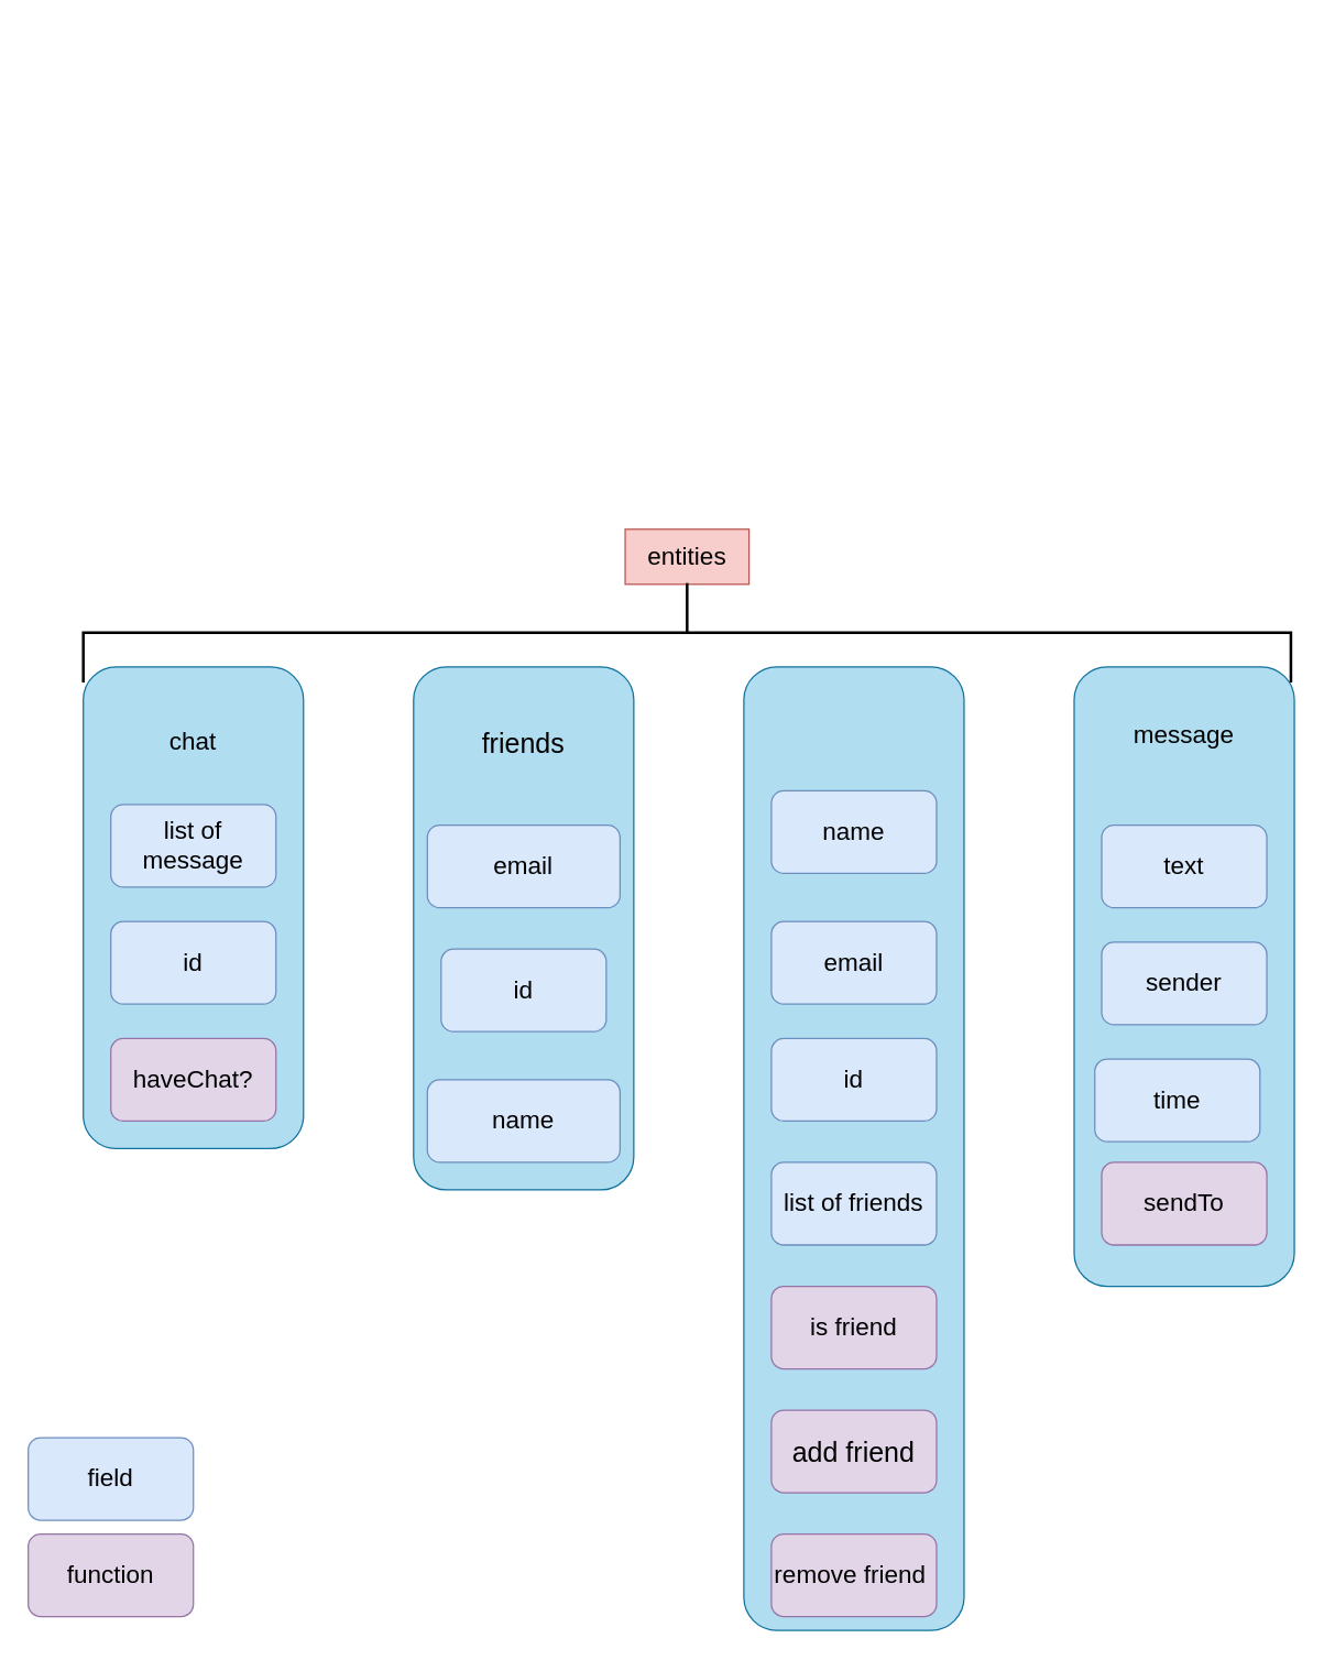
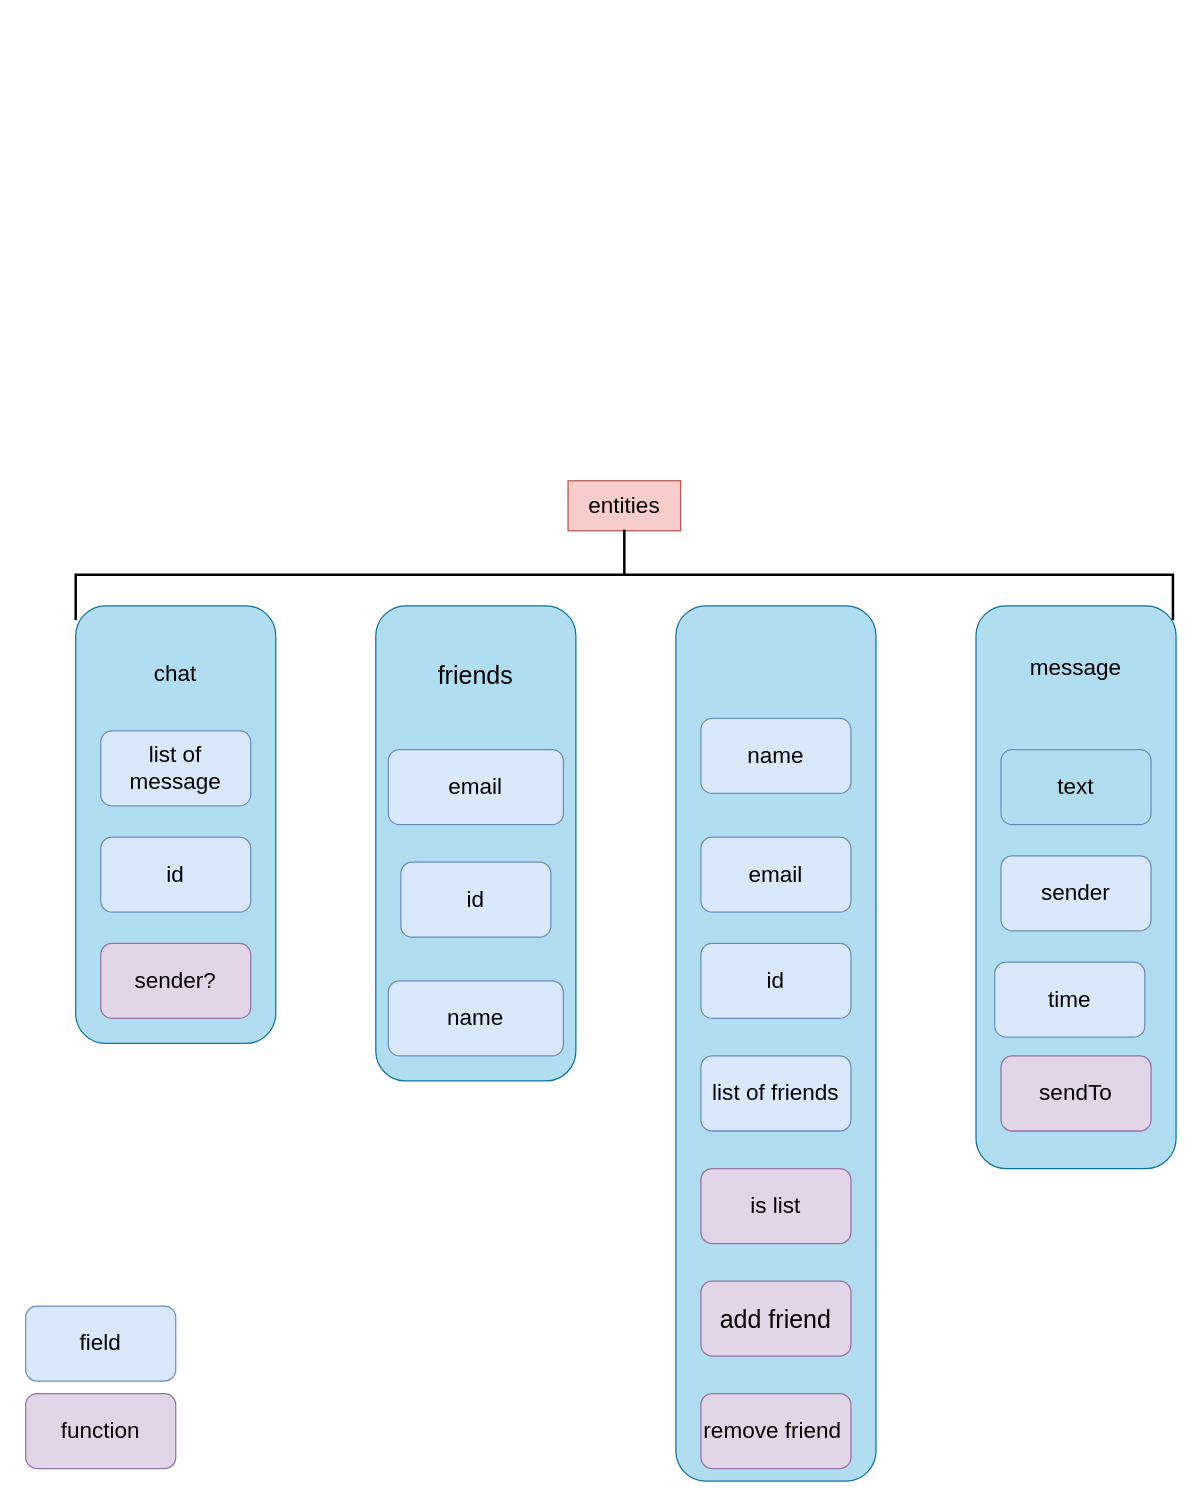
  <mxCell id="0" />
  <mxCell id="1" parent="0" />
  <mxCell id="2" value="" style="rounded=1;whiteSpace=wrap;html=1;fontSize=18;fillColor=#b1ddf0;strokeColor=#10739e;" vertex="1" parent="1"><mxGeometry x="300" y="484" width="160" height="380" as="geometry" /></mxCell>
  <mxCell id="3" value="name" style="rounded=1;whiteSpace=wrap;html=1;fontSize=18;fillColor=#dae8fc;strokeColor=#6c8ebf;" vertex="1" parent="1"><mxGeometry x="310" y="784" width="140" height="60" as="geometry" /></mxCell>
  <mxCell id="4" value="email" style="rounded=1;whiteSpace=wrap;html=1;fontSize=18;fillColor=#dae8fc;strokeColor=#6c8ebf;" vertex="1" parent="1"><mxGeometry x="310" y="599" width="140" height="60" as="geometry" /></mxCell>
  <mxCell id="5" value="id" style="rounded=1;whiteSpace=wrap;html=1;fontSize=18;fillColor=#dae8fc;strokeColor=#6c8ebf;" vertex="1" parent="1"><mxGeometry x="320" y="689" width="120" height="60" as="geometry" /></mxCell>
  <mxCell id="6" value="friends" style="text;html=1;strokeColor=none;fillColor=none;align=center;verticalAlign=middle;whiteSpace=wrap;rounded=0;fontSize=20;" vertex="1" parent="1"><mxGeometry x="340" y="524" width="80" height="30" as="geometry" /></mxCell>
  <mxCell id="7" value="" style="rounded=1;whiteSpace=wrap;html=1;fontSize=18;fillColor=#b1ddf0;strokeColor=#10739e;" vertex="1" parent="1"><mxGeometry x="540" y="484" width="160" height="700" as="geometry" /></mxCell>
  <mxCell id="8" value="name" style="rounded=1;whiteSpace=wrap;html=1;fontSize=18;fillColor=#dae8fc;strokeColor=#6c8ebf;" vertex="1" parent="1"><mxGeometry x="560" y="574" width="120" height="60" as="geometry" /></mxCell>
  <mxCell id="9" value="email" style="rounded=1;whiteSpace=wrap;html=1;fontSize=18;fillColor=#dae8fc;strokeColor=#6c8ebf;" vertex="1" parent="1"><mxGeometry x="560" y="669" width="120" height="60" as="geometry" /></mxCell>
  <mxCell id="10" value="id" style="rounded=1;whiteSpace=wrap;html=1;fontSize=18;fillColor=#dae8fc;strokeColor=#6c8ebf;" vertex="1" parent="1"><mxGeometry x="560" y="754" width="120" height="60" as="geometry" /></mxCell>
  <mxCell id="11" value="list of friends" style="rounded=1;whiteSpace=wrap;html=1;fontSize=18;fillColor=#dae8fc;strokeColor=#6c8ebf;" vertex="1" parent="1"><mxGeometry x="560" y="844" width="120" height="60" as="geometry" /></mxCell>
- <mxCell id="12" value="is friend" style="rounded=1;whiteSpace=wrap;html=1;fontSize=18;fillColor=#e1d5e7;strokeColor=#9673a6;" vertex="1" parent="1"><mxGeometry x="560" y="934" width="120" height="60" as="geometry" /></mxCell>
+ <mxCell id="12" value="is list" style="rounded=1;whiteSpace=wrap;html=1;fontSize=18;fillColor=#e1d5e7;strokeColor=#9673a6;" vertex="1" parent="1"><mxGeometry x="560" y="934" width="120" height="60" as="geometry" /></mxCell>
  <mxCell id="13" value="add friend" style="rounded=1;whiteSpace=wrap;html=1;fontSize=20;fillColor=#e1d5e7;strokeColor=#9673a6;" vertex="1" parent="1"><mxGeometry x="560" y="1024" width="120" height="60" as="geometry" /></mxCell>
  <mxCell id="14" value="remove friend&amp;nbsp;" style="rounded=1;whiteSpace=wrap;html=1;fontSize=18;fillColor=#e1d5e7;strokeColor=#9673a6;" vertex="1" parent="1"><mxGeometry x="560" y="1114" width="120" height="60" as="geometry" /></mxCell>
  <mxCell id="15" value="" style="rounded=1;whiteSpace=wrap;html=1;fontSize=18;fillColor=#b1ddf0;strokeColor=#10739e;" vertex="1" parent="1"><mxGeometry x="780" y="484" width="160" height="450" as="geometry" /></mxCell>
  <mxCell id="16" value="message" style="text;html=1;strokeColor=none;fillColor=none;align=center;verticalAlign=middle;whiteSpace=wrap;rounded=0;fontSize=18;" vertex="1" parent="1"><mxGeometry x="815" y="524" width="90" height="20" as="geometry" /></mxCell>
- <mxCell id="17" value="text" style="rounded=1;whiteSpace=wrap;html=1;fontSize=18;fillColor=#dae8fc;strokeColor=#6c8ebf;" vertex="1" parent="1"><mxGeometry x="800" y="599" width="120" height="60" as="geometry" /></mxCell>
+ <mxCell id="17" value="text" style="rounded=1;whiteSpace=wrap;html=1;fontSize=18;fillColor=#b1ddf0;strokeColor=#6c8ebf;" vertex="1" parent="1"><mxGeometry x="800" y="599" width="120" height="60" as="geometry" /></mxCell>
  <mxCell id="18" value="sender" style="rounded=1;whiteSpace=wrap;html=1;fontSize=18;fillColor=#dae8fc;strokeColor=#6c8ebf;" vertex="1" parent="1"><mxGeometry x="800" y="684" width="120" height="60" as="geometry" /></mxCell>
  <mxCell id="19" value="sendTo" style="rounded=1;whiteSpace=wrap;html=1;fontSize=18;fillColor=#e1d5e7;strokeColor=#9673a6;" vertex="1" parent="1"><mxGeometry x="800" y="844" width="120" height="60" as="geometry" /></mxCell>
  <mxCell id="20" value="" style="rounded=1;whiteSpace=wrap;html=1;fontSize=18;fillColor=#b1ddf0;strokeColor=#10739e;" vertex="1" parent="1"><mxGeometry x="60" y="484" width="160" height="350" as="geometry" /></mxCell>
  <mxCell id="21" value="list of message" style="rounded=1;whiteSpace=wrap;html=1;fontSize=18;fillColor=#dae8fc;strokeColor=#6c8ebf;" vertex="1" parent="1"><mxGeometry x="80" y="584" width="120" height="60" as="geometry" /></mxCell>
  <mxCell id="22" value="time" style="rounded=1;whiteSpace=wrap;html=1;fontSize=18;fillColor=#dae8fc;strokeColor=#6c8ebf;" vertex="1" parent="1"><mxGeometry x="795" y="769" width="120" height="60" as="geometry" /></mxCell>
  <mxCell id="23" value="chat" style="text;html=1;strokeColor=none;fillColor=none;align=center;verticalAlign=middle;whiteSpace=wrap;rounded=0;fontSize=18;" vertex="1" parent="1"><mxGeometry x="120" y="529" width="40" height="20" as="geometry" /></mxCell>
  <mxCell id="24" value="id" style="rounded=1;whiteSpace=wrap;html=1;fontSize=18;fillColor=#dae8fc;strokeColor=#6c8ebf;" vertex="1" parent="1"><mxGeometry x="80" y="669" width="120" height="60" as="geometry" /></mxCell>
- <mxCell id="25" value="haveChat?" style="rounded=1;whiteSpace=wrap;html=1;fontSize=18;fillColor=#e1d5e7;strokeColor=#9673a6;" vertex="1" parent="1"><mxGeometry x="80" y="754" width="120" height="60" as="geometry" /></mxCell>
+ <mxCell id="25" value="sender?" style="rounded=1;whiteSpace=wrap;html=1;fontSize=18;fillColor=#e1d5e7;strokeColor=#9673a6;" vertex="1" parent="1"><mxGeometry x="80" y="754" width="120" height="60" as="geometry" /></mxCell>
  <mxCell id="26" value="entities" style="rounded=0;whiteSpace=wrap;html=1;fontSize=18;fillColor=#f8cecc;strokeColor=#b85450;" vertex="1" parent="1"><mxGeometry x="453.75" width="90" height="40" as="geometry" y="384" /></mxCell>
  <mxCell id="27" value="field" style="rounded=1;whiteSpace=wrap;html=1;fontSize=18;fillColor=#dae8fc;strokeColor=#6c8ebf;" vertex="1" parent="1"><mxGeometry x="20" y="1044" width="120" height="60" as="geometry" /></mxCell>
  <mxCell id="28" value="function" style="rounded=1;whiteSpace=wrap;html=1;fontSize=18;fillColor=#e1d5e7;strokeColor=#9673a6;" vertex="1" parent="1"><mxGeometry x="20" y="1114" width="120" height="60" as="geometry" /></mxCell>
  <mxCell id="29" value="" style="strokeWidth=2;html=1;shape=mxgraph.flowchart.annotation_2;align=left;labelPosition=right;pointerEvents=1;fontSize=18;rotation=90;" vertex="1" parent="1"><mxGeometry x="462.66" y="20.41" width="72.19" height="877.5" as="geometry" /></mxCell>
